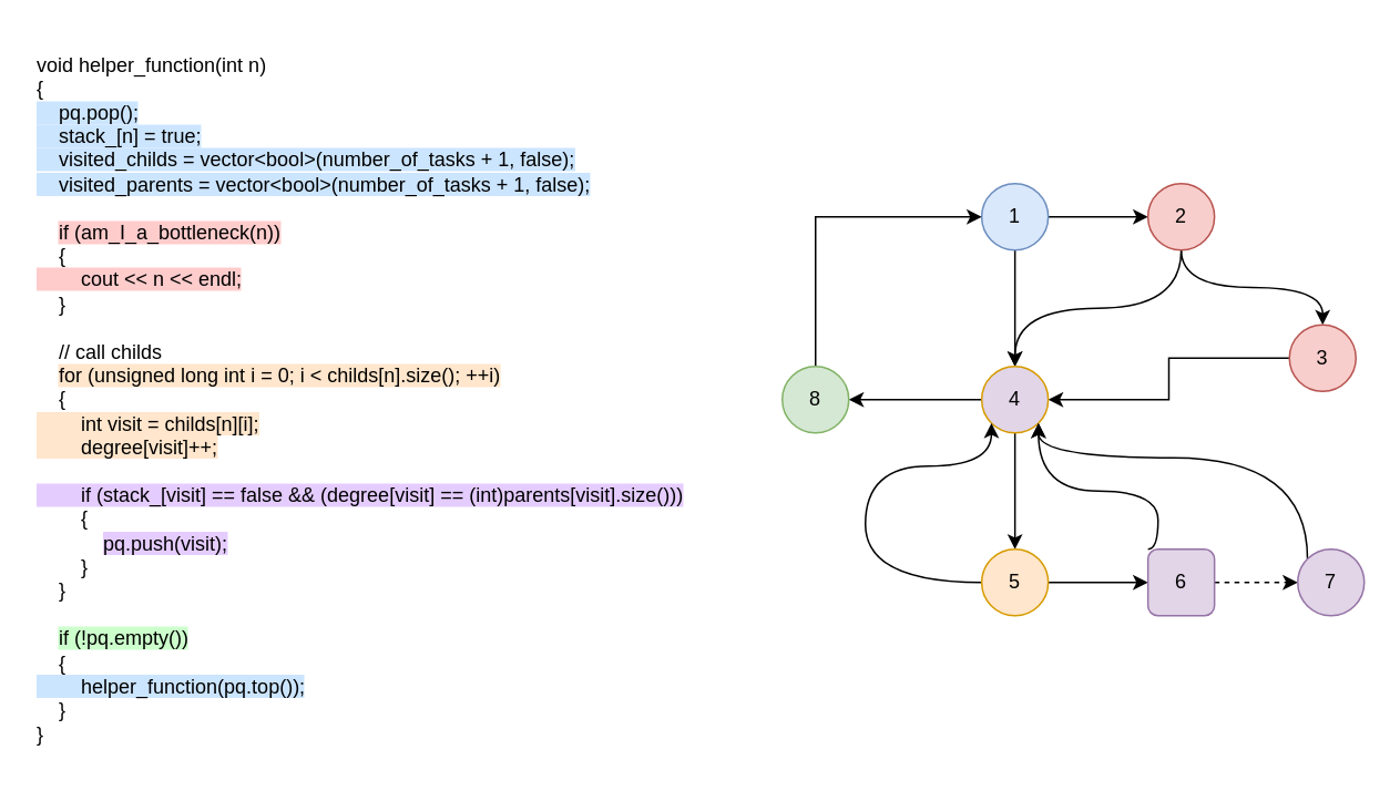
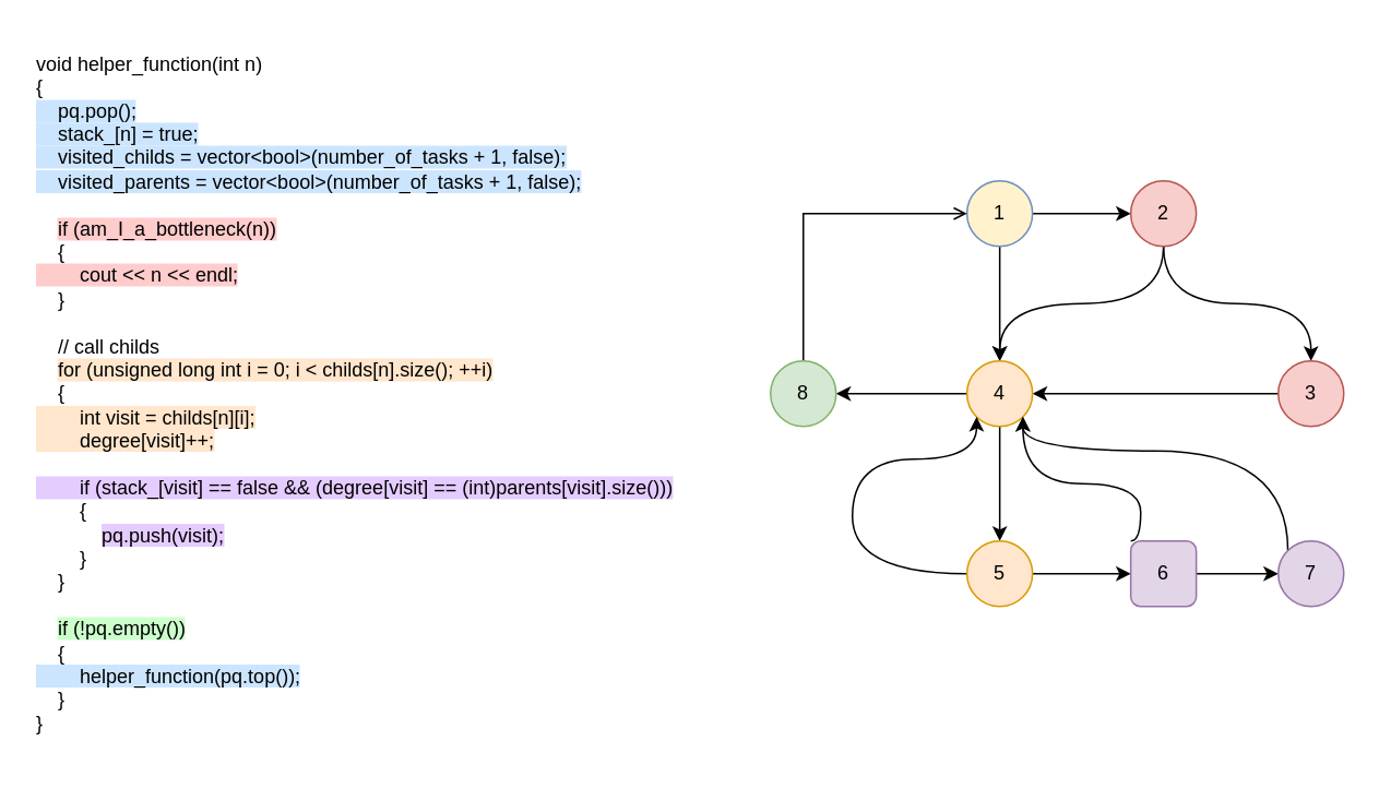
  <mxCell id="0" />
  <mxCell id="1" parent="0" />
  <mxCell id="2" style="edgeStyle=orthogonalEdgeStyle;rounded=0;orthogonalLoop=1;jettySize=auto;html=1;exitX=1;exitY=0.5;exitDx=0;exitDy=0;entryX=0;entryY=0.5;entryDx=0;entryDy=0;" edge="1" parent="1" source="4" target="9"><mxGeometry relative="1" as="geometry" /></mxCell>
  <mxCell id="3" style="edgeStyle=orthogonalEdgeStyle;rounded=0;orthogonalLoop=1;jettySize=auto;html=1;exitX=0.5;exitY=1;exitDx=0;exitDy=0;entryX=0.5;entryY=0;entryDx=0;entryDy=0;" edge="1" parent="1" source="4" target="14"><mxGeometry relative="1" as="geometry" /></mxCell>
- <mxCell id="4" value="1" style="ellipse;whiteSpace=wrap;html=1;aspect=fixed;fillColor=#dae8fc;strokeColor=#6c8ebf;" vertex="1" parent="1"><mxGeometry x="589.94" y="110" width="40" height="40" as="geometry" /></mxCell>
+ <mxCell id="4" value="1" style="ellipse;whiteSpace=wrap;html=1;aspect=fixed;fillColor=#fff2cc;strokeColor=#6c8ebf;" vertex="1" parent="1"><mxGeometry x="589.94" y="110" width="40" height="40" as="geometry" /></mxCell>
  <mxCell id="5" value="&lt;div&gt;void helper_function(int n)&lt;/div&gt;&lt;div&gt;{&lt;/div&gt;&lt;div&gt;&lt;span style=&quot;background-color: rgb(204, 229, 255);&quot;&gt;&amp;nbsp; &amp;nbsp; pq.pop();&lt;/span&gt;&lt;/div&gt;&lt;div&gt;&lt;span style=&quot;background-color: rgb(204, 229, 255);&quot;&gt;&amp;nbsp; &amp;nbsp; stack_[n] = true;&lt;/span&gt;&lt;/div&gt;&lt;div&gt;&lt;span style=&quot;background-color: rgb(204, 229, 255);&quot;&gt;&amp;nbsp; &amp;nbsp; visited_childs = vector&amp;lt;bool&amp;gt;(number_of_tasks + 1, false);&lt;/span&gt;&lt;/div&gt;&lt;div&gt;&lt;span style=&quot;background-color: rgb(204, 229, 255);&quot;&gt;&amp;nbsp; &amp;nbsp; visited_parents = vector&amp;lt;bool&amp;gt;(number_of_tasks + 1, false);&lt;/span&gt;&lt;/div&gt;&lt;div&gt;&lt;br&gt;&lt;/div&gt;&lt;div&gt;&amp;nbsp; &amp;nbsp; &lt;span style=&quot;background-color: rgb(255, 204, 204);&quot;&gt;if (am_I_a_bottleneck(n))&lt;/span&gt;&lt;/div&gt;&lt;div&gt;&amp;nbsp; &amp;nbsp; {&lt;/div&gt;&lt;div&gt;&lt;span style=&quot;background-color: rgb(255, 204, 204);&quot;&gt;&amp;nbsp; &amp;nbsp; &amp;nbsp; &amp;nbsp; cout &amp;lt;&amp;lt; n &amp;lt;&amp;lt; endl;&lt;/span&gt;&lt;/div&gt;&lt;div&gt;&amp;nbsp; &amp;nbsp; }&lt;/div&gt;&lt;div&gt;&lt;br&gt;&lt;/div&gt;&lt;div&gt;&amp;nbsp; &amp;nbsp; // call childs&lt;/div&gt;&lt;div&gt;&amp;nbsp; &amp;nbsp; &lt;span style=&quot;background-color: rgb(255, 230, 204);&quot;&gt;for (unsigned long int i = 0; i &amp;lt; childs[n].size(); ++i)&lt;/span&gt;&lt;/div&gt;&lt;div&gt;&amp;nbsp; &amp;nbsp; {&lt;/div&gt;&lt;div&gt;&lt;span style=&quot;background-color: rgb(255, 230, 204);&quot;&gt;&amp;nbsp; &amp;nbsp; &amp;nbsp; &amp;nbsp; int visit = childs[n][i];&lt;/span&gt;&lt;/div&gt;&lt;div&gt;&lt;span style=&quot;background-color: rgb(255, 230, 204);&quot;&gt;&amp;nbsp; &amp;nbsp; &amp;nbsp; &amp;nbsp; degree[visit]++;&lt;/span&gt;&lt;/div&gt;&lt;div&gt;&lt;br&gt;&lt;/div&gt;&lt;div&gt;&lt;span style=&quot;background-color: rgb(229, 204, 255);&quot;&gt;&amp;nbsp; &amp;nbsp; &amp;nbsp; &amp;nbsp; if (stack_[visit] == false &amp;amp;&amp;amp; (degree[visit] == (int)parents[visit].size()))&lt;/span&gt;&lt;/div&gt;&lt;div&gt;&amp;nbsp; &amp;nbsp; &amp;nbsp; &amp;nbsp; {&lt;/div&gt;&lt;div&gt;&amp;nbsp; &amp;nbsp; &amp;nbsp; &amp;nbsp; &amp;nbsp; &amp;nbsp; &lt;span style=&quot;background-color: rgb(229, 204, 255);&quot;&gt;pq.push(visit);&lt;/span&gt;&lt;/div&gt;&lt;div&gt;&amp;nbsp; &amp;nbsp; &amp;nbsp; &amp;nbsp; }&lt;/div&gt;&lt;div&gt;&amp;nbsp; &amp;nbsp; }&lt;/div&gt;&lt;div&gt;&lt;br&gt;&lt;/div&gt;&lt;div&gt;&amp;nbsp; &amp;nbsp; &lt;span style=&quot;background-color: rgb(204, 255, 204);&quot;&gt;if (!pq.empty())&lt;/span&gt;&lt;/div&gt;&lt;div&gt;&amp;nbsp; &amp;nbsp; {&lt;/div&gt;&lt;div&gt;&lt;span style=&quot;background-color: rgb(204, 229, 255);&quot;&gt;&amp;nbsp; &amp;nbsp; &amp;nbsp; &amp;nbsp; helper_function(pq.top());&lt;/span&gt;&lt;/div&gt;&lt;div&gt;&amp;nbsp; &amp;nbsp; }&lt;/div&gt;&lt;div&gt;}&lt;/div&gt;" style="text;html=1;strokeColor=none;fillColor=none;align=left;verticalAlign=middle;whiteSpace=wrap;rounded=0;" vertex="1" parent="1"><mxGeometry x="20" y="20" width="400" height="440" as="geometry" /></mxCell>
  <mxCell id="6" style="edgeStyle=orthogonalEdgeStyle;orthogonalLoop=1;jettySize=auto;html=1;exitX=0;exitY=1;exitDx=0;exitDy=0;entryX=1;entryY=0;entryDx=0;entryDy=0;strokeColor=none;curved=1;" edge="1" parent="1" source="9" target="14"><mxGeometry relative="1" as="geometry" /></mxCell>
  <mxCell id="7" style="edgeStyle=orthogonalEdgeStyle;orthogonalLoop=1;jettySize=auto;html=1;exitX=0.5;exitY=1;exitDx=0;exitDy=0;entryX=0.5;entryY=0;entryDx=0;entryDy=0;curved=1;" edge="1" parent="1" source="9" target="14"><mxGeometry relative="1" as="geometry" /></mxCell>
  <mxCell id="8" style="edgeStyle=orthogonalEdgeStyle;orthogonalLoop=1;jettySize=auto;html=1;exitX=0.5;exitY=1;exitDx=0;exitDy=0;entryX=0.5;entryY=0;entryDx=0;entryDy=0;curved=1;" edge="1" parent="1" source="9" target="11"><mxGeometry relative="1" as="geometry" /></mxCell>
  <mxCell id="9" value="2" style="ellipse;whiteSpace=wrap;html=1;aspect=fixed;fillColor=#f8cecc;strokeColor=#b85450;" vertex="1" parent="1"><mxGeometry x="689.94" y="110" width="40" height="40" as="geometry" /></mxCell>
  <mxCell id="10" style="edgeStyle=orthogonalEdgeStyle;rounded=0;orthogonalLoop=1;jettySize=auto;html=1;exitX=0;exitY=0.5;exitDx=0;exitDy=0;" edge="1" parent="1" source="11" target="14"><mxGeometry relative="1" as="geometry" /></mxCell>
- <mxCell id="11" value="3" style="ellipse;whiteSpace=wrap;html=1;aspect=fixed;fillColor=#f8cecc;strokeColor=#b85450;" vertex="1" parent="1"><mxGeometry x="775" y="195" width="40" height="40" as="geometry" /></mxCell>
+ <mxCell id="11" value="3" style="ellipse;whiteSpace=wrap;html=1;aspect=fixed;fillColor=#f8cecc;strokeColor=#b85450;" vertex="1" parent="1"><mxGeometry x="780" y="220" width="40" height="40" as="geometry" /></mxCell>
  <mxCell id="12" style="edgeStyle=orthogonalEdgeStyle;rounded=0;orthogonalLoop=1;jettySize=auto;html=1;exitX=0.5;exitY=1;exitDx=0;exitDy=0;entryX=0.5;entryY=0;entryDx=0;entryDy=0;" edge="1" parent="1" source="14" target="17"><mxGeometry relative="1" as="geometry" /></mxCell>
  <mxCell id="13" style="edgeStyle=orthogonalEdgeStyle;rounded=0;orthogonalLoop=1;jettySize=auto;html=1;" edge="1" parent="1" source="14" target="24"><mxGeometry relative="1" as="geometry" /></mxCell>
- <mxCell id="14" value="4" style="ellipse;whiteSpace=wrap;html=1;aspect=fixed;fillColor=#e1d5e7;strokeColor=#d79b00;" vertex="1" parent="1"><mxGeometry x="589.94" y="220" width="40" height="40" as="geometry" /></mxCell>
+ <mxCell id="14" value="4" style="ellipse;whiteSpace=wrap;html=1;aspect=fixed;fillColor=#ffe6cc;strokeColor=#d79b00;" vertex="1" parent="1"><mxGeometry x="589.94" y="220" width="40" height="40" as="geometry" /></mxCell>
  <mxCell id="15" style="edgeStyle=orthogonalEdgeStyle;rounded=0;orthogonalLoop=1;jettySize=auto;html=1;exitX=1;exitY=0.5;exitDx=0;exitDy=0;entryX=0;entryY=0.5;entryDx=0;entryDy=0;" edge="1" parent="1" source="17" target="20"><mxGeometry relative="1" as="geometry" /></mxCell>
  <mxCell id="16" style="edgeStyle=orthogonalEdgeStyle;orthogonalLoop=1;jettySize=auto;html=1;exitX=0;exitY=0.5;exitDx=0;exitDy=0;entryX=0;entryY=1;entryDx=0;entryDy=0;curved=1;" edge="1" parent="1" source="17" target="14"><mxGeometry relative="1" as="geometry"><Array as="points"><mxPoint x="520" y="350" /><mxPoint x="520" y="280" /><mxPoint x="596" y="280" /></Array></mxGeometry></mxCell>
  <mxCell id="17" value="5" style="ellipse;whiteSpace=wrap;html=1;aspect=fixed;fillColor=#ffe6cc;strokeColor=#d79b00;" vertex="1" parent="1"><mxGeometry x="589.94" y="330" width="40" height="40" as="geometry" /></mxCell>
  <mxCell id="18" style="edgeStyle=orthogonalEdgeStyle;orthogonalLoop=1;jettySize=auto;html=1;exitX=0;exitY=0;exitDx=0;exitDy=0;entryX=1;entryY=1;entryDx=0;entryDy=0;curved=1;" edge="1" parent="1" source="20" target="14"><mxGeometry relative="1" as="geometry"><Array as="points"><mxPoint x="696" y="295" /><mxPoint x="624" y="295" /></Array></mxGeometry></mxCell>
- <mxCell id="19" style="edgeStyle=orthogonalEdgeStyle;rounded=0;orthogonalLoop=1;jettySize=auto;html=1;entryX=0;entryY=0.5;entryDx=0;entryDy=0;dashed=1;" edge="1" parent="1" source="20" target="22"><mxGeometry relative="1" as="geometry" /></mxCell>
+ <mxCell id="19" style="edgeStyle=orthogonalEdgeStyle;rounded=0;orthogonalLoop=1;jettySize=auto;html=1;entryX=0;entryY=0.5;entryDx=0;entryDy=0;" edge="1" parent="1" source="20" target="22"><mxGeometry relative="1" as="geometry" /></mxCell>
  <mxCell id="20" value="6" style="whiteSpace=wrap;html=1;aspect=fixed;fillColor=#e1d5e7;strokeColor=#9673a6;rounded=1;" vertex="1" parent="1"><mxGeometry x="689.94" y="330" width="40" height="40" as="geometry" /></mxCell>
  <mxCell id="21" style="edgeStyle=orthogonalEdgeStyle;orthogonalLoop=1;jettySize=auto;html=1;exitX=0;exitY=0;exitDx=0;exitDy=0;entryX=1;entryY=1;entryDx=0;entryDy=0;curved=1;" edge="1" parent="1" source="22" target="14"><mxGeometry relative="1" as="geometry"><Array as="points"><mxPoint x="786" y="275" /><mxPoint x="624" y="275" /></Array></mxGeometry></mxCell>
  <mxCell id="22" value="7" style="ellipse;whiteSpace=wrap;html=1;aspect=fixed;fillColor=#e1d5e7;strokeColor=#9673a6;" vertex="1" parent="1"><mxGeometry x="780" y="330" width="40" height="40" as="geometry" /></mxCell>
- <mxCell id="23" style="edgeStyle=orthogonalEdgeStyle;rounded=0;orthogonalLoop=1;jettySize=auto;html=1;exitX=0.5;exitY=0;exitDx=0;exitDy=0;entryX=0;entryY=0.5;entryDx=0;entryDy=0;" edge="1" parent="1" source="24" target="4"><mxGeometry relative="1" as="geometry" /></mxCell>
+ <mxCell id="23" style="edgeStyle=orthogonalEdgeStyle;rounded=0;orthogonalLoop=1;jettySize=auto;html=1;exitX=0.5;exitY=0;exitDx=0;exitDy=0;entryX=0;entryY=0.5;entryDx=0;entryDy=0;endArrow=open;" edge="1" parent="1" source="24" target="4"><mxGeometry relative="1" as="geometry" /></mxCell>
  <mxCell id="24" value="8" style="ellipse;whiteSpace=wrap;html=1;aspect=fixed;fillColor=#d5e8d4;strokeColor=#82b366;" vertex="1" parent="1"><mxGeometry x="470" y="220" width="40" height="40" as="geometry" /></mxCell>
